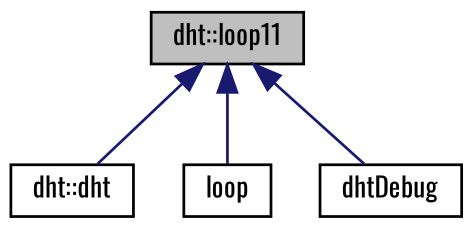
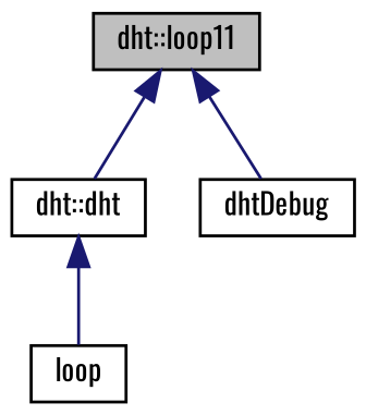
  digraph {
    fontname=Oswald
    rankdir=TB
    node [color=black fillcolor=white fontname=Oswald fontsize=10 shape=record style=filled]
    edge [color=midnightblue dir=back fontname=Oswald fontsize=10 labelfontname=Helvetica labelfontsize=10 style=solid]
    n1 [fillcolor=grey75 fontcolor=black height=0.2 label="dht::loop11" width=0.4]
    n2 [height=0.2 label="dht::dht" width=0.4]
    n3 [height=0.2 label=loop width=0.4]
    n4 [height=0.2 label=dhtDebug width=0.4]
    n1 -> n2
-   n1 -> n3
+   n2 -> n3
    n1 -> n4
  }
